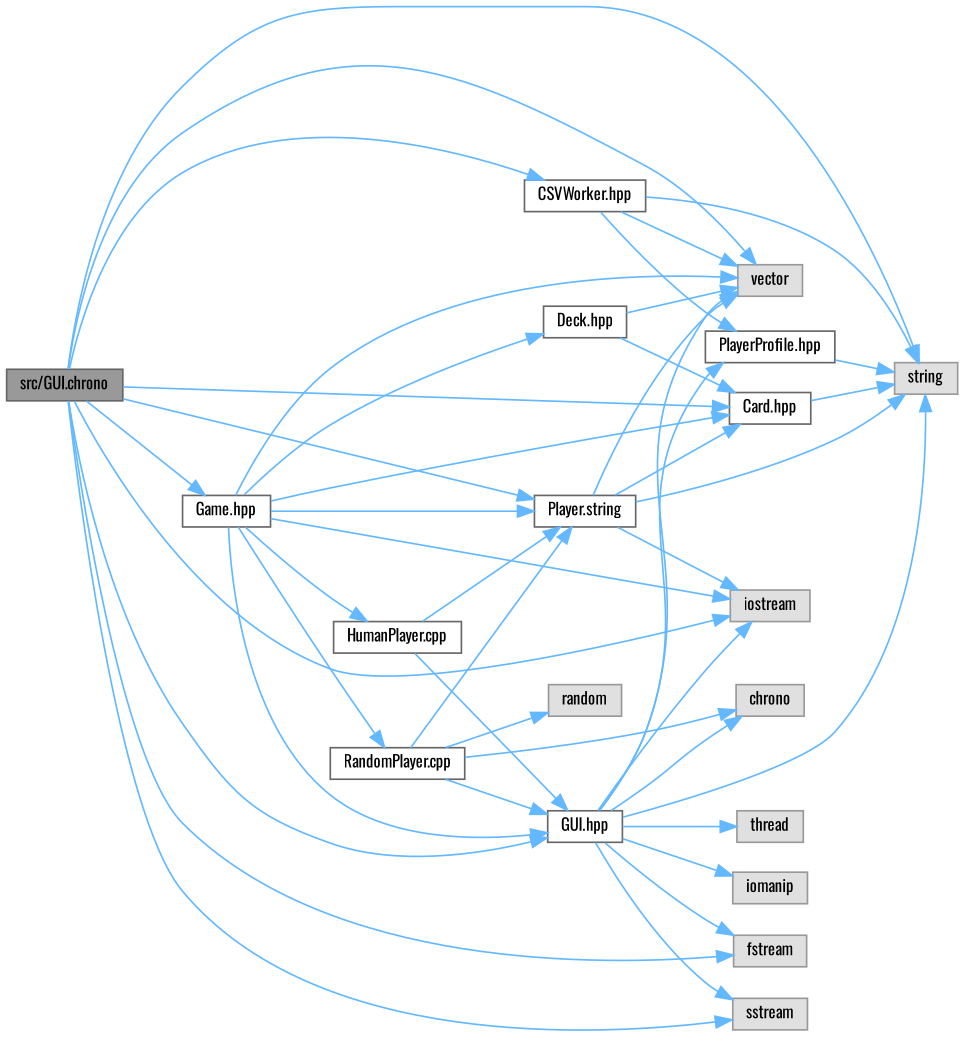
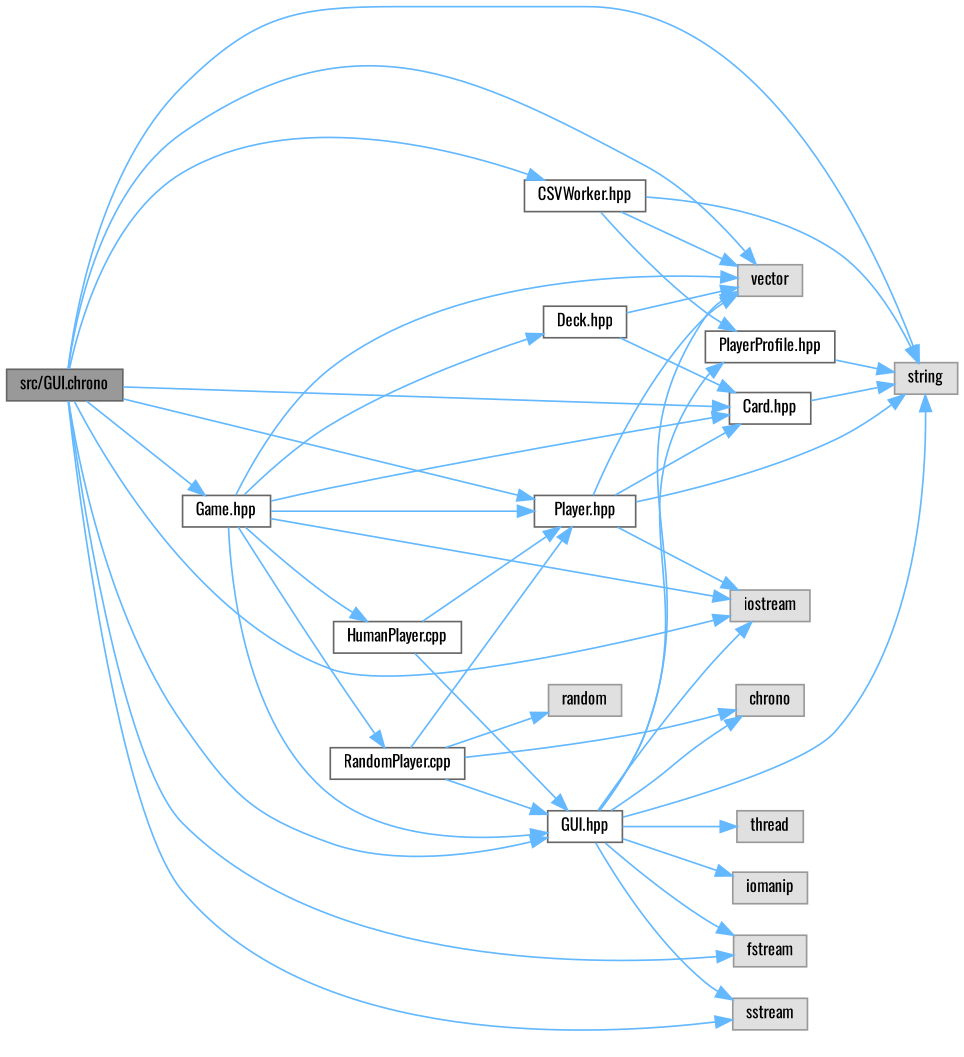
  digraph {
    fontname=Oswald
    rankdir=LR
    node [color=grey60 fillcolor="#E0E0E0" fontname=Oswald fontsize=10 shape=box style=filled]
    edge [color=steelblue1 fontname=Oswald fontsize=10 labelfontname=Helvetica labelfontsize=10 style=solid]
    n1 [color=gray40 fillcolor=grey60 fontcolor=black height=0.2 label="src/GUI.chrono" width=0.4]
    n2 [height=0.2 label=iostream width=0.4]
    n3 [height=0.2 label=fstream width=0.4]
    n4 [height=0.2 label=string width=0.4]
    n5 [height=0.2 label=vector width=0.4]
    n6 [height=0.2 label=sstream width=0.4]
    n7 [color=grey40 fillcolor=white height=0.2 label="Card.hpp" width=0.4]
-   n8 [color=grey40 fillcolor=white height=0.2 label="Player.string" width=0.4]
+   n8 [color=grey40 fillcolor=white height=0.2 label="Player.hpp" width=0.4]
    n9 [color=grey40 fillcolor=white height=0.2 label="GUI.hpp" width=0.4]
    n10 [color=grey40 fillcolor=white height=0.2 label="Game.hpp" width=0.4]
    n11 [color=grey40 fillcolor=white height=0.2 label="CSVWorker.hpp" width=0.4]
    n12 [height=0.2 label=thread width=0.4]
    n13 [height=0.2 label=chrono width=0.4]
    n14 [height=0.2 label=iomanip width=0.4]
    n15 [color=grey40 fillcolor=white height=0.2 label="PlayerProfile.hpp" width=0.4]
    n16 [color=grey40 fillcolor=white height=0.2 label="RandomPlayer.cpp" width=0.4]
    n17 [color=grey40 fillcolor=white height=0.2 label="HumanPlayer.cpp" width=0.4]
    n18 [color=grey40 fillcolor=white height=0.2 label="Deck.hpp" width=0.4]
    n19 [height=0.2 label=random width=0.4]
    n1 -> n2
    n1 -> n3
    n1 -> n4
    n1 -> n5
    n1 -> n6
    n1 -> n7
    n1 -> n8
    n1 -> n9
    n1 -> n10
    n1 -> n11
    n7 -> n4
    n8 -> n2
    n8 -> n4
    n8 -> n5
    n8 -> n7
    n9 -> n2
    n9 -> n3
    n9 -> n4
    n9 -> n5
    n9 -> n6
    n9 -> n12
    n9 -> n13
    n9 -> n14
    n9 -> n15
    n10 -> n2
    n10 -> n5
    n10 -> n7
    n10 -> n8
    n10 -> n9
    n10 -> n16
    n10 -> n17
    n10 -> n18
    n11 -> n4
    n11 -> n5
    n11 -> n15
    n15 -> n4
    n16 -> n8
    n16 -> n9
    n16 -> n13
    n16 -> n19
    n17 -> n8
    n17 -> n9
    n18 -> n5
    n18 -> n7
  }
